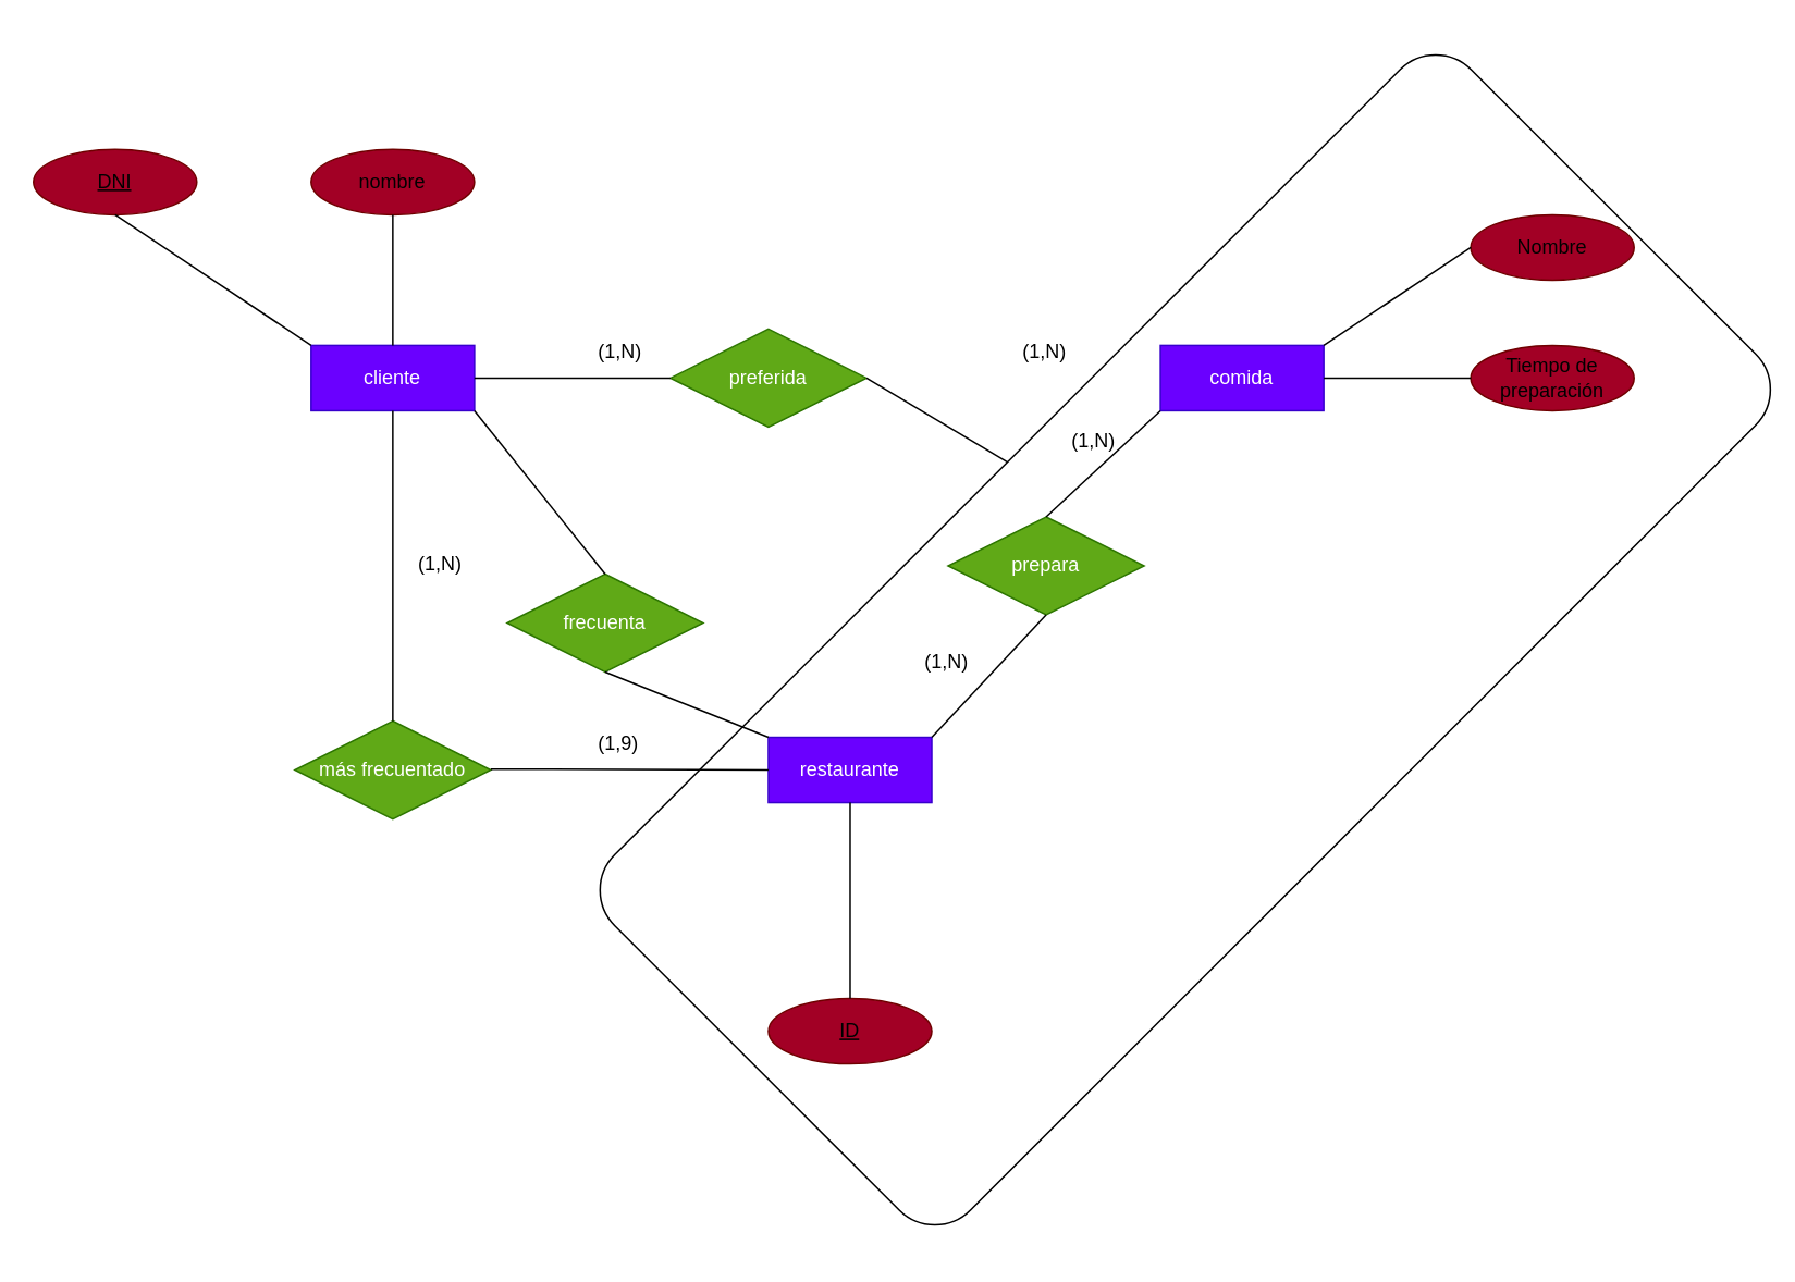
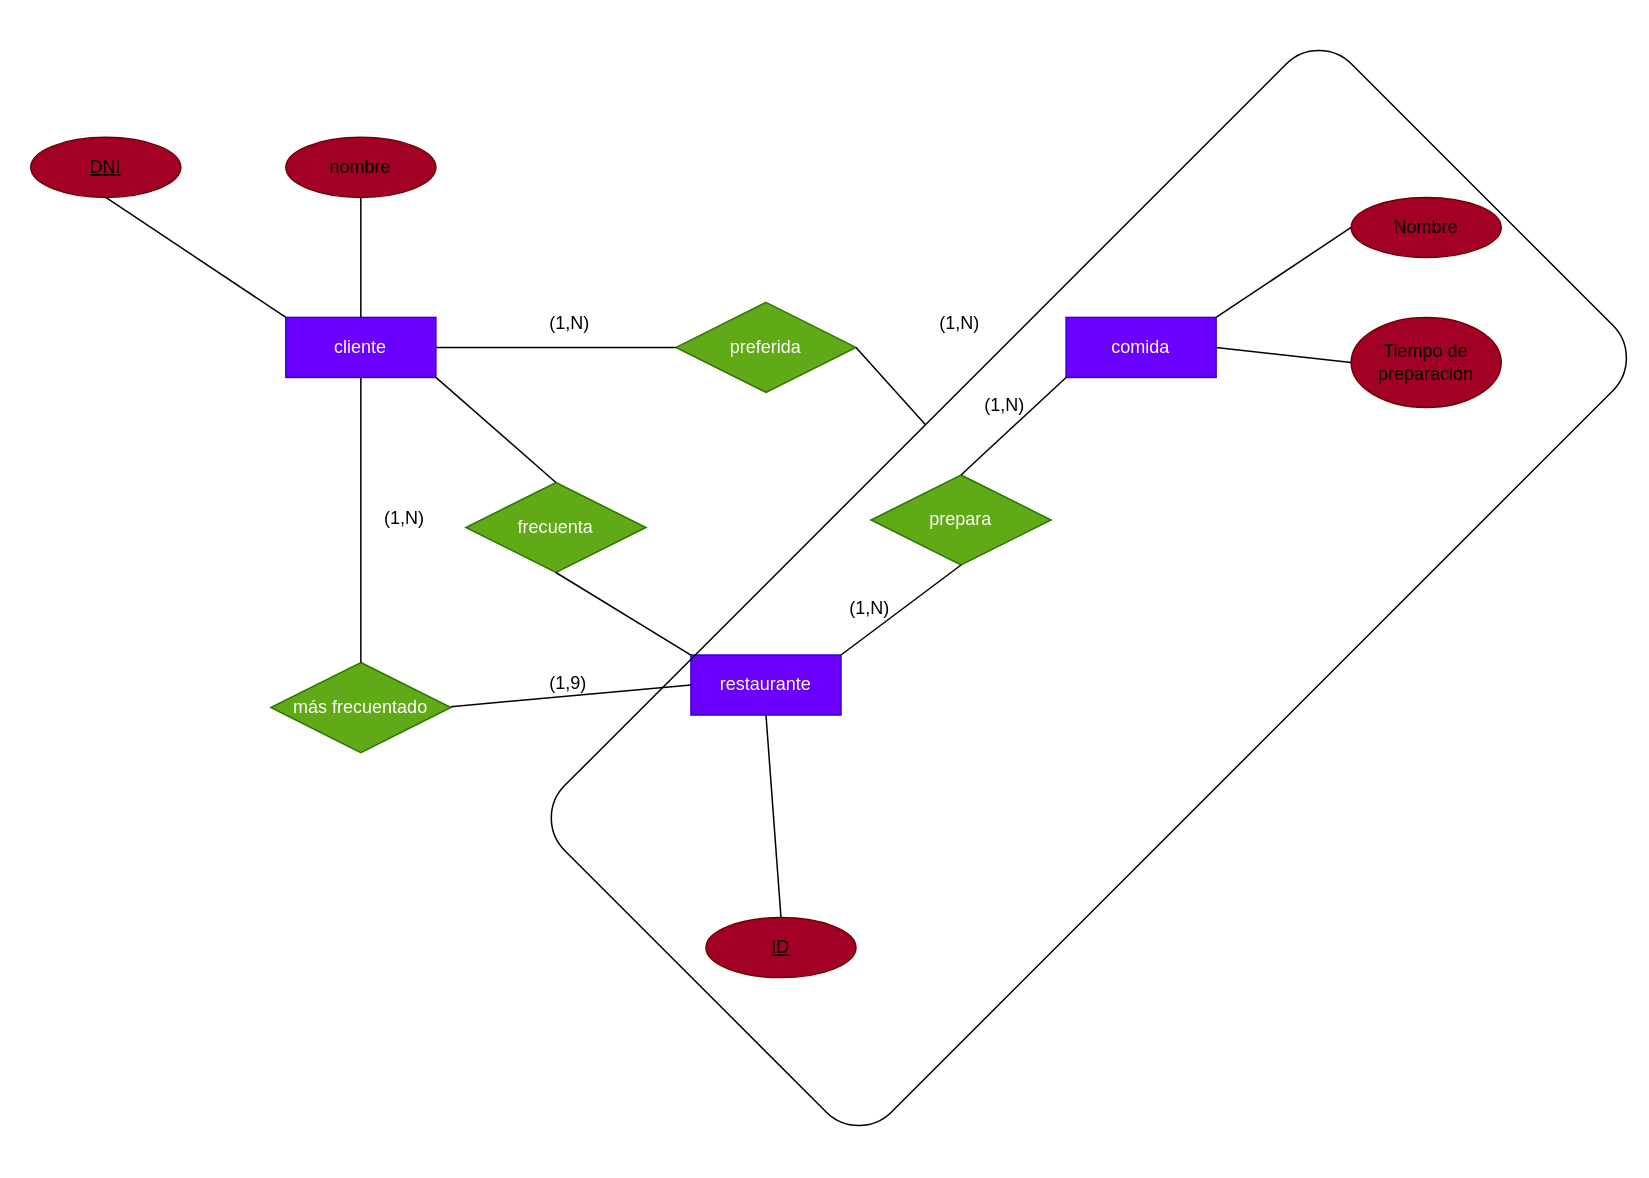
  <mxCell id="0" />
  <mxCell id="1" parent="0" />
  <mxCell id="2" value="cliente" style="whiteSpace=wrap;html=1;align=center;fillColor=#6a00ff;fontColor=#ffffff;strokeColor=#3700CC;" vertex="1" parent="1"><mxGeometry x="190" y="211" width="100" height="40" as="geometry" /></mxCell>
- <mxCell id="3" value="restaurante" style="whiteSpace=wrap;html=1;align=center;fillColor=#6a00ff;fontColor=#ffffff;strokeColor=#3700CC;" vertex="1" parent="1"><mxGeometry x="470" y="451" width="100" height="40" as="geometry" /></mxCell>
+ <mxCell id="3" value="restaurante" style="whiteSpace=wrap;html=1;align=center;fillColor=#6a00ff;fontColor=#ffffff;strokeColor=#3700CC;" vertex="1" parent="1"><mxGeometry x="460" y="436" width="100" height="40" as="geometry" /></mxCell>
  <mxCell id="4" value="comida" style="whiteSpace=wrap;html=1;align=center;fillColor=#6a00ff;fontColor=#ffffff;strokeColor=#3700CC;" vertex="1" parent="1"><mxGeometry x="710" y="211" width="100" height="40" as="geometry" /></mxCell>
  <mxCell id="5" value="nombre" style="ellipse;whiteSpace=wrap;html=1;align=center;fillColor=#a20025;strokeColor=#6F0000;" vertex="1" parent="1"><mxGeometry x="190" y="91" width="100" height="40" as="geometry" /></mxCell>
  <mxCell id="6" value="DNI" style="ellipse;whiteSpace=wrap;html=1;align=center;fontStyle=4;fillColor=#a20025;strokeColor=#6F0000;" vertex="1" parent="1"><mxGeometry x="20" y="91" width="100" height="40" as="geometry" /></mxCell>
  <mxCell id="7" value="" style="endArrow=none;html=1;rounded=0;exitX=0.5;exitY=1;exitDx=0;exitDy=0;entryX=0;entryY=0;entryDx=0;entryDy=0;" edge="1" parent="1" source="6" target="2"><mxGeometry relative="1" as="geometry"><mxPoint x="60" y="161" as="sourcePoint" /><mxPoint x="220" y="161" as="targetPoint" /></mxGeometry></mxCell>
  <mxCell id="8" value="" style="endArrow=none;html=1;rounded=0;entryX=0.5;entryY=1;entryDx=0;entryDy=0;exitX=0.5;exitY=0;exitDx=0;exitDy=0;" edge="1" parent="1" source="2" target="5"><mxGeometry relative="1" as="geometry"><mxPoint x="360" y="321" as="sourcePoint" /><mxPoint x="520" y="321" as="targetPoint" /></mxGeometry></mxCell>
  <mxCell id="9" value="más frecuentado" style="shape=rhombus;perimeter=rhombusPerimeter;whiteSpace=wrap;html=1;align=center;fillColor=#60a917;fontColor=#ffffff;strokeColor=#2D7600;" vertex="1" parent="1"><mxGeometry x="180" y="441" width="120" height="60" as="geometry" /></mxCell>
  <mxCell id="10" value="" style="endArrow=none;html=1;rounded=0;exitX=0.5;exitY=1;exitDx=0;exitDy=0;entryX=0.5;entryY=0;entryDx=0;entryDy=0;" edge="1" parent="1" source="2" target="9"><mxGeometry relative="1" as="geometry"><mxPoint x="320" y="351" as="sourcePoint" /><mxPoint x="480" y="351" as="targetPoint" /></mxGeometry></mxCell>
  <mxCell id="11" value="" style="endArrow=none;html=1;rounded=0;entryX=0;entryY=0.5;entryDx=0;entryDy=0;" edge="1" parent="1" target="3"><mxGeometry relative="1" as="geometry"><mxPoint x="300" y="470.41" as="sourcePoint" /><mxPoint x="460" y="470.41" as="targetPoint" /></mxGeometry></mxCell>
  <mxCell id="12" value="(1,N)" style="text;strokeColor=none;fillColor=none;spacingLeft=4;spacingRight=4;overflow=hidden;rotatable=0;points=[[0,0.5],[1,0.5]];portConstraint=eastwest;fontSize=12;" vertex="1" parent="1"><mxGeometry x="250" y="331" width="40" height="30" as="geometry" /></mxCell>
  <mxCell id="13" value="ID" style="ellipse;whiteSpace=wrap;html=1;align=center;fontStyle=4;fillColor=#a20025;strokeColor=#6F0000;" vertex="1" parent="1"><mxGeometry x="470" y="611" width="100" height="40" as="geometry" /></mxCell>
  <mxCell id="14" value="" style="endArrow=none;html=1;rounded=0;exitX=0.5;exitY=1;exitDx=0;exitDy=0;entryX=0.5;entryY=0;entryDx=0;entryDy=0;" edge="1" parent="1" source="3" target="13"><mxGeometry relative="1" as="geometry"><mxPoint x="390" y="531" as="sourcePoint" /><mxPoint x="550" y="531" as="targetPoint" /></mxGeometry></mxCell>
  <mxCell id="15" value="prepara" style="shape=rhombus;perimeter=rhombusPerimeter;whiteSpace=wrap;html=1;align=center;fillColor=#60a917;fontColor=#ffffff;strokeColor=#2D7600;" vertex="1" parent="1"><mxGeometry x="580" y="316" width="120" height="60" as="geometry" /></mxCell>
  <mxCell id="16" value="" style="endArrow=none;html=1;rounded=0;exitX=1;exitY=0;exitDx=0;exitDy=0;entryX=0.5;entryY=1;entryDx=0;entryDy=0;" edge="1" parent="1" source="3" target="15"><mxGeometry relative="1" as="geometry"><mxPoint x="480" y="381" as="sourcePoint" /><mxPoint x="640" y="381" as="targetPoint" /></mxGeometry></mxCell>
  <mxCell id="17" value="" style="endArrow=none;html=1;rounded=0;exitX=0.5;exitY=0;exitDx=0;exitDy=0;" edge="1" parent="1" source="15"><mxGeometry relative="1" as="geometry"><mxPoint x="690" y="291" as="sourcePoint" /><mxPoint x="710" y="251" as="targetPoint" /></mxGeometry></mxCell>
  <mxCell id="18" value="(1,N)" style="text;strokeColor=none;fillColor=none;spacingLeft=4;spacingRight=4;overflow=hidden;rotatable=0;points=[[0,0.5],[1,0.5]];portConstraint=eastwest;fontSize=12;" vertex="1" parent="1"><mxGeometry x="560" y="391" width="40" height="30" as="geometry" /></mxCell>
  <mxCell id="19" value="(1,N)" style="text;strokeColor=none;fillColor=none;spacingLeft=4;spacingRight=4;overflow=hidden;rotatable=0;points=[[0,0.5],[1,0.5]];portConstraint=eastwest;fontSize=12;" vertex="1" parent="1"><mxGeometry x="650" y="256" width="40" height="60" as="geometry" /></mxCell>
- <mxCell id="20" value="Tiempo de preparación" style="ellipse;whiteSpace=wrap;html=1;align=center;fillColor=#a20025;strokeColor=#6F0000;" vertex="1" parent="1"><mxGeometry x="900" y="211" width="100" height="40" as="geometry" /></mxCell>
+ <mxCell id="20" value="Tiempo de preparación" style="ellipse;whiteSpace=wrap;html=1;align=center;fillColor=#a20025;strokeColor=#6F0000;" vertex="1" parent="1"><mxGeometry x="900" y="211" width="100" height="60" as="geometry" /></mxCell>
  <mxCell id="21" value="Nombre" style="ellipse;whiteSpace=wrap;html=1;align=center;fillColor=#a20025;strokeColor=#6F0000;" vertex="1" parent="1"><mxGeometry x="900" y="131" width="100" height="40" as="geometry" /></mxCell>
  <mxCell id="22" value="" style="endArrow=none;html=1;rounded=0;exitX=0;exitY=0.5;exitDx=0;exitDy=0;entryX=1;entryY=0;entryDx=0;entryDy=0;" edge="1" parent="1" source="21" target="4"><mxGeometry relative="1" as="geometry"><mxPoint x="640" y="271" as="sourcePoint" /><mxPoint x="800" y="271" as="targetPoint" /></mxGeometry></mxCell>
  <mxCell id="23" value="" style="endArrow=none;html=1;rounded=0;exitX=1;exitY=0.5;exitDx=0;exitDy=0;entryX=0;entryY=0.5;entryDx=0;entryDy=0;" edge="1" parent="1" source="4" target="20"><mxGeometry relative="1" as="geometry"><mxPoint x="770" y="271" as="sourcePoint" /><mxPoint x="930" y="271" as="targetPoint" /></mxGeometry></mxCell>
- <mxCell id="24" value="preferida" style="shape=rhombus;perimeter=rhombusPerimeter;whiteSpace=wrap;html=1;align=center;fillColor=#60a917;fontColor=#ffffff;strokeColor=#2D7600;" vertex="1" parent="1"><mxGeometry x="410" y="201" width="120" height="60" as="geometry" /></mxCell>
+ <mxCell id="24" value="preferida" style="shape=rhombus;perimeter=rhombusPerimeter;whiteSpace=wrap;html=1;align=center;fillColor=#60a917;fontColor=#ffffff;strokeColor=#2D7600;" vertex="1" parent="1"><mxGeometry x="450" y="201" width="120" height="60" as="geometry" /></mxCell>
  <mxCell id="25" value="" style="endArrow=none;html=1;rounded=0;entryX=0;entryY=0.5;entryDx=0;entryDy=0;" edge="1" parent="1" target="24"><mxGeometry relative="1" as="geometry"><mxPoint x="290" y="231" as="sourcePoint" /><mxPoint x="440" y="230.17" as="targetPoint" /></mxGeometry></mxCell>
  <mxCell id="26" value="" style="endArrow=none;html=1;rounded=0;exitX=1;exitY=0.5;exitDx=0;exitDy=0;entryX=0.5;entryY=1;entryDx=0;entryDy=0;" edge="1" parent="1" source="24" target="33"><mxGeometry relative="1" as="geometry"><mxPoint x="560" y="221" as="sourcePoint" /><mxPoint x="710" y="231" as="targetPoint" /></mxGeometry></mxCell>
  <mxCell id="27" value="(1,N)" style="text;strokeColor=none;fillColor=none;spacingLeft=4;spacingRight=4;overflow=hidden;rotatable=0;points=[[0,0.5],[1,0.5]];portConstraint=eastwest;fontSize=12;" vertex="1" parent="1"><mxGeometry x="360" y="201" width="40" height="30" as="geometry" /></mxCell>
  <mxCell id="28" value="(1,N)" style="text;strokeColor=none;fillColor=none;spacingLeft=4;spacingRight=4;overflow=hidden;rotatable=0;points=[[0,0.5],[1,0.5]];portConstraint=eastwest;fontSize=12;" vertex="1" parent="1"><mxGeometry x="620" y="201" width="40" height="30" as="geometry" /></mxCell>
  <mxCell id="29" value="(1,9)" style="text;strokeColor=none;fillColor=none;spacingLeft=4;spacingRight=4;overflow=hidden;rotatable=0;points=[[0,0.5],[1,0.5]];portConstraint=eastwest;fontSize=12;" vertex="1" parent="1"><mxGeometry x="360" y="441" width="40" height="30" as="geometry" /></mxCell>
- <mxCell id="30" value="frecuenta" style="shape=rhombus;perimeter=rhombusPerimeter;whiteSpace=wrap;html=1;align=center;fillColor=#60a917;fontColor=#ffffff;strokeColor=#2D7600;" vertex="1" parent="1"><mxGeometry x="310" y="351" width="120" height="60" as="geometry" /></mxCell>
+ <mxCell id="30" value="frecuenta" style="shape=rhombus;perimeter=rhombusPerimeter;whiteSpace=wrap;html=1;align=center;fillColor=#60a917;fontColor=#ffffff;strokeColor=#2D7600;" vertex="1" parent="1"><mxGeometry x="310" y="321" width="120" height="60" as="geometry" /></mxCell>
  <mxCell id="31" value="" style="endArrow=none;html=1;rounded=0;exitX=1;exitY=1;exitDx=0;exitDy=0;entryX=0.5;entryY=0;entryDx=0;entryDy=0;" edge="1" parent="1" source="2" target="30"><mxGeometry relative="1" as="geometry"><mxPoint x="500" y="421" as="sourcePoint" /><mxPoint x="660" y="421" as="targetPoint" /></mxGeometry></mxCell>
  <mxCell id="32" value="" style="endArrow=none;html=1;rounded=0;exitX=0.5;exitY=1;exitDx=0;exitDy=0;entryX=0;entryY=0;entryDx=0;entryDy=0;" edge="1" parent="1" source="30" target="3"><mxGeometry relative="1" as="geometry"><mxPoint x="400" y="391" as="sourcePoint" /><mxPoint x="560" y="391" as="targetPoint" /></mxGeometry></mxCell>
  <mxCell id="33" value="" style="rounded=1;arcSize=10;whiteSpace=wrap;html=1;align=center;fillColor=none;direction=south;rotation=45;" vertex="1" parent="1"><mxGeometry x="571.23" y="20.61" width="307.88" height="741.45" as="geometry" /></mxCell>
